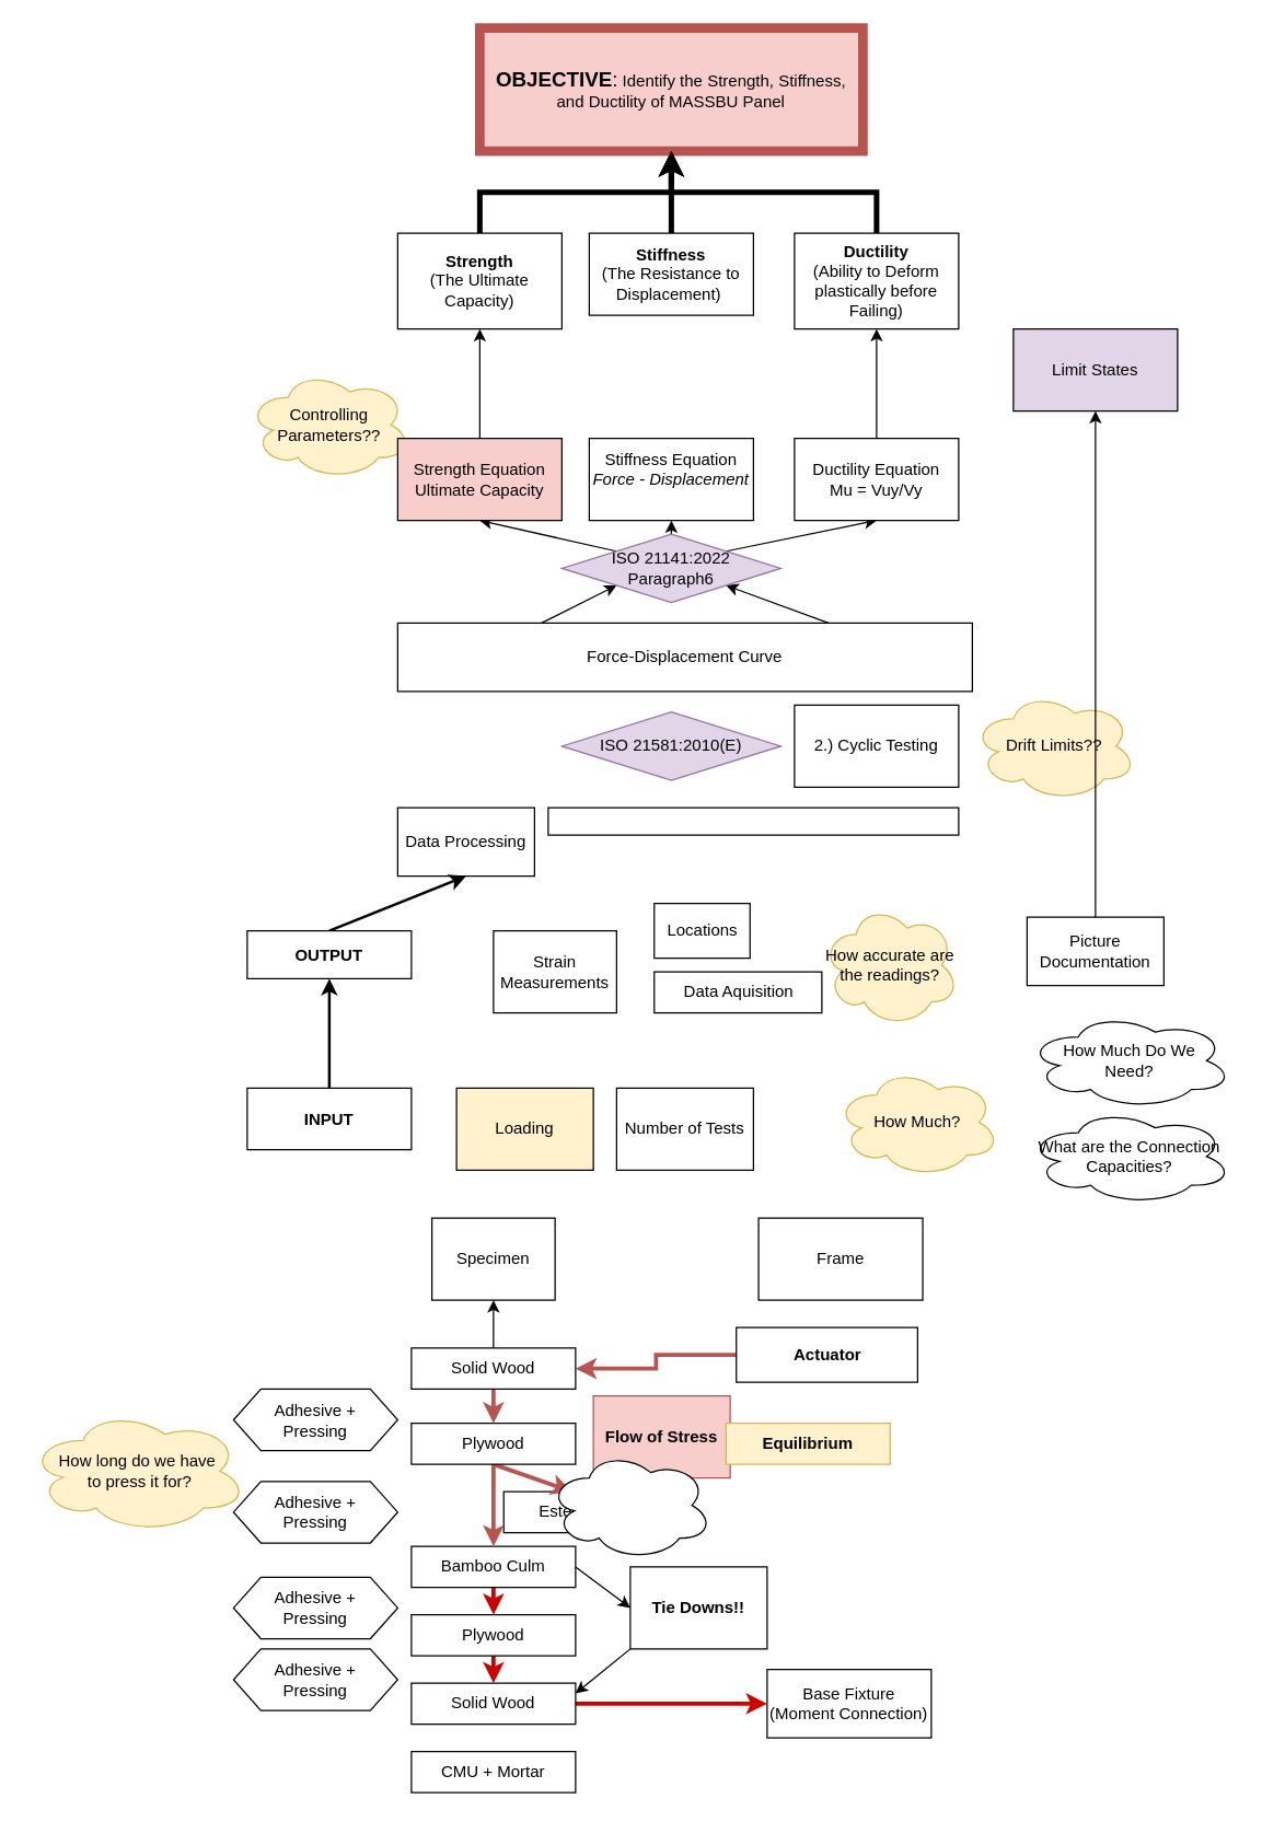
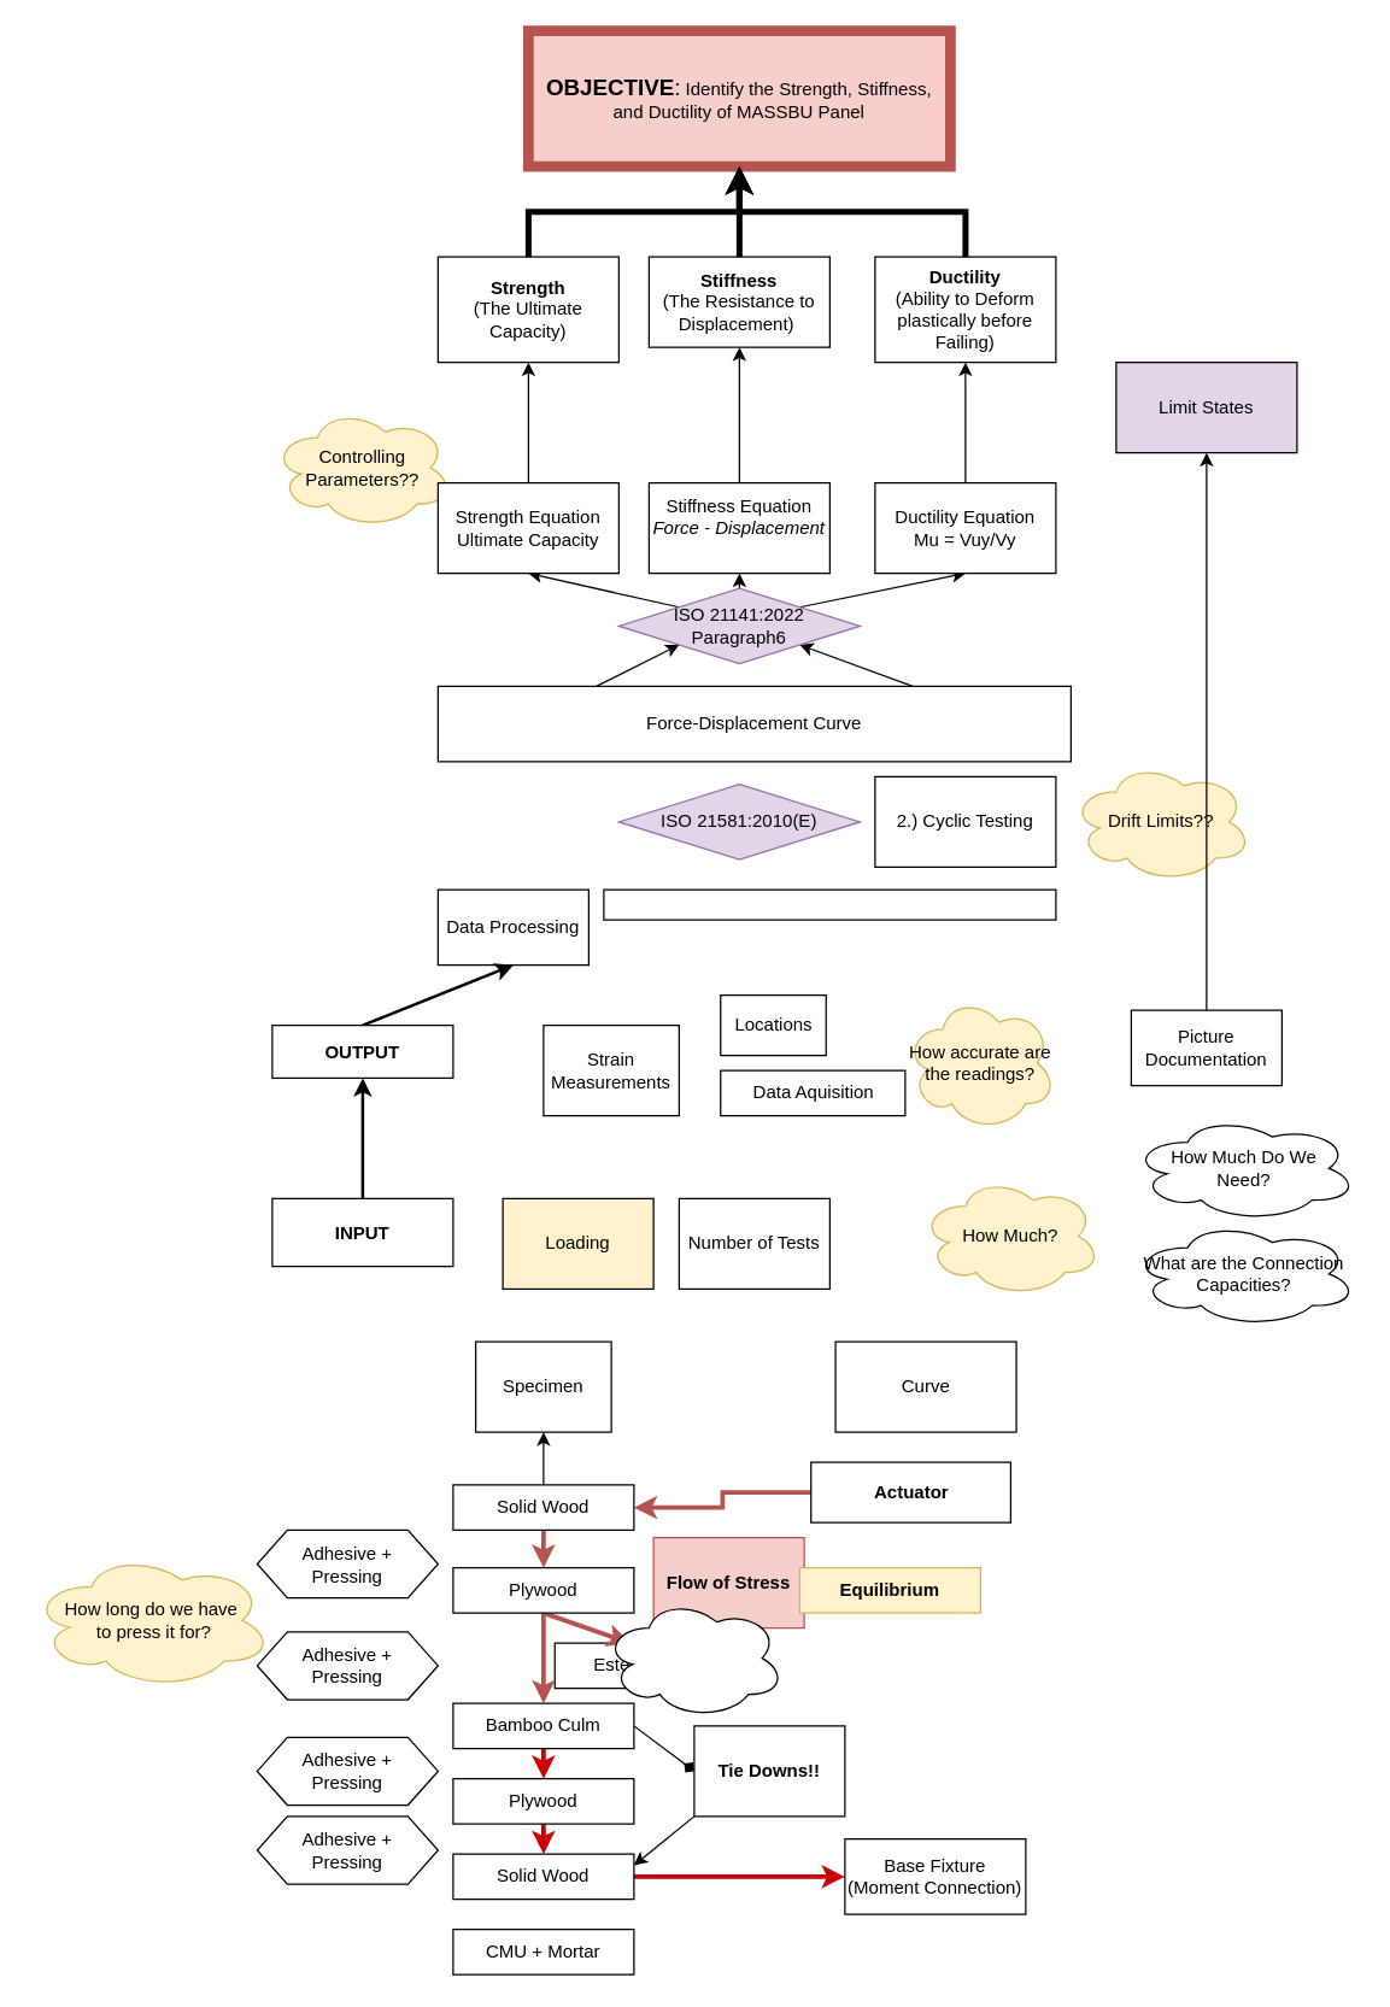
  <mxCell id="0" />
  <mxCell id="1" parent="0" />
  <mxCell id="2" value="&lt;font style=&quot;font-size: 15px;&quot;&gt;&lt;b style=&quot;&quot;&gt;OBJECTIVE&lt;/b&gt;:&lt;/font&gt; Identify the Strength, Stiffness, and Ductility of MASSBU Panel" style="rounded=0;whiteSpace=wrap;html=1;fillColor=#f8cecc;strokeColor=#b85450;strokeWidth=7;" vertex="1" parent="1"><mxGeometry x="350" y="20" width="280" height="90" as="geometry" /></mxCell>
  <mxCell id="3" style="edgeStyle=orthogonalEdgeStyle;rounded=0;orthogonalLoop=1;jettySize=auto;html=1;exitX=0.5;exitY=0;exitDx=0;exitDy=0;strokeWidth=4;entryX=0.5;entryY=1;entryDx=0;entryDy=0;" edge="1" parent="1" source="4" target="2"><mxGeometry relative="1" as="geometry"><mxPoint x="480" y="110" as="targetPoint" /></mxGeometry></mxCell>
  <mxCell id="4" value="&lt;b&gt;Strength&lt;/b&gt;&lt;div&gt;(The Ultimate Capacity)&lt;/div&gt;" style="rounded=0;whiteSpace=wrap;html=1;" vertex="1" parent="1"><mxGeometry x="290" y="170" width="120" height="70" as="geometry" /></mxCell>
  <mxCell id="5" style="edgeStyle=orthogonalEdgeStyle;rounded=0;orthogonalLoop=1;jettySize=auto;html=1;exitX=0.5;exitY=0;exitDx=0;exitDy=0;entryX=0.5;entryY=1;entryDx=0;entryDy=0;strokeWidth=4;" edge="1" parent="1" source="6" target="2"><mxGeometry relative="1" as="geometry"><mxPoint x="460" y="120" as="targetPoint" /></mxGeometry></mxCell>
  <mxCell id="6" value="&lt;b&gt;Stiffness&lt;/b&gt;&lt;div&gt;(The Resistance to Displacement)&amp;nbsp;&lt;/div&gt;" style="rounded=0;whiteSpace=wrap;html=1;" vertex="1" parent="1"><mxGeometry x="430" y="170" width="120" height="60" as="geometry" /></mxCell>
  <mxCell id="7" style="edgeStyle=orthogonalEdgeStyle;rounded=0;orthogonalLoop=1;jettySize=auto;html=1;exitX=0.5;exitY=0;exitDx=0;exitDy=0;entryX=0.5;entryY=1;entryDx=0;entryDy=0;strokeWidth=4;" edge="1" parent="1" source="8" target="2"><mxGeometry relative="1" as="geometry"><mxPoint x="460" y="120" as="targetPoint" /></mxGeometry></mxCell>
  <mxCell id="8" value="&lt;b&gt;Ductility&lt;/b&gt;&lt;div&gt;(Ability to Deform plastically before Failing)&lt;/div&gt;" style="rounded=0;whiteSpace=wrap;html=1;" vertex="1" parent="1"><mxGeometry x="580" y="170" width="120" height="70" as="geometry" /></mxCell>
  <mxCell id="9" value="Controlling Parameters??" style="ellipse;shape=cloud;whiteSpace=wrap;html=1;fillColor=#fff2cc;strokeColor=#d6b656;" vertex="1" parent="1"><mxGeometry y="270" width="120" height="80" as="geometry" x="180" /></mxCell>
  <mxCell id="10" value="Limit States" style="rounded=0;whiteSpace=wrap;html=1;fillColor=#e1d5e7;" vertex="1" parent="1"><mxGeometry x="740" y="240" width="120" height="60" as="geometry" /></mxCell>
  <mxCell id="11" style="rounded=0;orthogonalLoop=1;jettySize=auto;html=1;exitX=0.25;exitY=0;exitDx=0;exitDy=0;entryX=0;entryY=1;entryDx=0;entryDy=0;" edge="1" parent="1" source="13" target="20"><mxGeometry relative="1" as="geometry" /></mxCell>
  <mxCell id="12" style="rounded=0;orthogonalLoop=1;jettySize=auto;html=1;exitX=0.75;exitY=0;exitDx=0;exitDy=0;entryX=1;entryY=1;entryDx=0;entryDy=0;" edge="1" parent="1" source="13" target="20"><mxGeometry relative="1" as="geometry" /></mxCell>
  <mxCell id="13" value="Force-Displacement Curve" style="rounded=0;whiteSpace=wrap;html=1;" vertex="1" parent="1"><mxGeometry x="290" y="455" width="420" height="50" as="geometry" /></mxCell>
  <mxCell id="14" value="2.) Cyclic Testing" style="rounded=0;whiteSpace=wrap;html=1;" vertex="1" parent="1"><mxGeometry x="580" y="515" width="120" height="60" as="geometry" /></mxCell>
  <mxCell id="15" value="Drift Limits??" style="ellipse;shape=cloud;whiteSpace=wrap;html=1;fillColor=#fff2cc;strokeColor=#d6b656;" vertex="1" parent="1"><mxGeometry x="710" y="505" width="120" height="80" as="geometry" /></mxCell>
  <mxCell id="16" value="ISO 21581:2010(E)" style="rhombus;whiteSpace=wrap;html=1;fillColor=#e1d5e7;strokeColor=#9673a6;" vertex="1" parent="1"><mxGeometry x="410" y="520" width="160" height="50" as="geometry" /></mxCell>
  <mxCell id="17" style="rounded=0;orthogonalLoop=1;jettySize=auto;html=1;exitX=0;exitY=0;exitDx=0;exitDy=0;entryX=0.5;entryY=1;entryDx=0;entryDy=0;" edge="1" parent="1" source="20" target="22"><mxGeometry relative="1" as="geometry"><mxPoint x="450" y="392.5" as="sourcePoint" /></mxGeometry></mxCell>
  <mxCell id="18" style="rounded=0;orthogonalLoop=1;jettySize=auto;html=1;exitX=1;exitY=0;exitDx=0;exitDy=0;entryX=0.5;entryY=1;entryDx=0;entryDy=0;" edge="1" parent="1" source="20" target="26"><mxGeometry relative="1" as="geometry"><mxPoint x="530" y="392.5" as="sourcePoint" /></mxGeometry></mxCell>
  <mxCell id="19" style="edgeStyle=orthogonalEdgeStyle;rounded=0;orthogonalLoop=1;jettySize=auto;html=1;exitX=0.5;exitY=0;exitDx=0;exitDy=0;entryX=0.5;entryY=1;entryDx=0;entryDy=0;" edge="1" parent="1" source="20" target="24"><mxGeometry relative="1" as="geometry" /></mxCell>
  <mxCell id="20" value="ISO 21141:2022&lt;div&gt;Paragraph6&lt;/div&gt;" style="rhombus;whiteSpace=wrap;html=1;fillColor=#e1d5e7;strokeColor=#9673a6;" vertex="1" parent="1"><mxGeometry x="410" y="390" width="160" height="50" as="geometry" /></mxCell>
  <mxCell id="21" style="edgeStyle=orthogonalEdgeStyle;rounded=0;orthogonalLoop=1;jettySize=auto;html=1;exitX=0.5;exitY=0;exitDx=0;exitDy=0;entryX=0.5;entryY=1;entryDx=0;entryDy=0;" edge="1" parent="1" source="22" target="4"><mxGeometry relative="1" as="geometry" /></mxCell>
- <mxCell id="22" value="Strength Equation&lt;div&gt;Ultimate Capacity&lt;/div&gt;" style="rounded=0;whiteSpace=wrap;html=1;fillColor=#f8cecc;" vertex="1" parent="1"><mxGeometry x="290" y="320" width="120" height="60" as="geometry" /></mxCell>
+ <mxCell id="22" value="Strength Equation&lt;div&gt;Ultimate Capacity&lt;/div&gt;" style="rounded=0;whiteSpace=wrap;html=1;" vertex="1" parent="1"><mxGeometry x="290" y="320" width="120" height="60" as="geometry" /></mxCell>
+ <mxCell id="23" style="edgeStyle=orthogonalEdgeStyle;rounded=0;orthogonalLoop=1;jettySize=auto;html=1;exitX=0.5;exitY=0;exitDx=0;exitDy=0;entryX=0.5;entryY=1;entryDx=0;entryDy=0;" edge="1" parent="1" source="24" target="6"><mxGeometry relative="1" as="geometry" /></mxCell>
  <mxCell id="24" value="Stiffness Equation&lt;div&gt;&lt;i&gt;Force - Displacement&lt;br&gt;&lt;/i&gt;&lt;div&gt;&lt;br&gt;&lt;/div&gt;&lt;/div&gt;" style="rounded=0;whiteSpace=wrap;html=1;" vertex="1" parent="1"><mxGeometry x="430" y="320" width="120" height="60" as="geometry" /></mxCell>
  <mxCell id="25" style="edgeStyle=orthogonalEdgeStyle;rounded=0;orthogonalLoop=1;jettySize=auto;html=1;exitX=0.5;exitY=0;exitDx=0;exitDy=0;entryX=0.5;entryY=1;entryDx=0;entryDy=0;" edge="1" parent="1" source="26" target="8"><mxGeometry relative="1" as="geometry" /></mxCell>
  <mxCell id="26" value="Ductility Equation&lt;div&gt;Mu = Vuy/Vy&lt;/div&gt;" style="rounded=0;whiteSpace=wrap;html=1;" vertex="1" parent="1"><mxGeometry x="580" y="320" width="120" height="60" as="geometry" /></mxCell>
  <mxCell id="27" value="Specimen" style="rounded=0;whiteSpace=wrap;html=1;" vertex="1" parent="1"><mxGeometry x="315" y="890" width="90" height="60" as="geometry" /></mxCell>
  <mxCell id="28" value="Strain Measurements" style="rounded=0;whiteSpace=wrap;html=1;" vertex="1" parent="1"><mxGeometry x="360" y="680" width="90" height="60" as="geometry" /></mxCell>
  <mxCell id="29" value="Locations" style="whiteSpace=wrap;html=1;" vertex="1" parent="1"><mxGeometry x="477.5" y="660" width="70" height="40" as="geometry" /></mxCell>
  <mxCell id="30" value="Data Aquisition" style="whiteSpace=wrap;html=1;" vertex="1" parent="1"><mxGeometry x="477.5" y="710" width="122.5" height="30" as="geometry" /></mxCell>
  <mxCell id="31" value="Data Processing" style="whiteSpace=wrap;html=1;" vertex="1" parent="1"><mxGeometry x="290" y="590" width="100" height="50" as="geometry" /></mxCell>
  <mxCell id="32" value="" style="whiteSpace=wrap;html=1;" vertex="1" parent="1"><mxGeometry x="400" y="590" width="300" height="20" as="geometry" /></mxCell>
  <mxCell id="33" value="Picture Documentation" style="whiteSpace=wrap;html=1;" vertex="1" parent="1"><mxGeometry x="750" y="670" width="100" height="50" as="geometry" /></mxCell>
  <mxCell id="34" style="edgeStyle=orthogonalEdgeStyle;rounded=0;orthogonalLoop=1;jettySize=auto;html=1;exitX=0.5;exitY=0;exitDx=0;exitDy=0;entryX=0.5;entryY=1;entryDx=0;entryDy=0;" edge="1" parent="1" source="33" target="10"><mxGeometry relative="1" as="geometry" /></mxCell>
  <mxCell id="35" value="Loading" style="rounded=0;whiteSpace=wrap;html=1;fillColor=#fff2cc;" vertex="1" parent="1"><mxGeometry x="333" y="795" width="100" height="60" as="geometry" /></mxCell>
- <mxCell id="36" value="Frame" style="whiteSpace=wrap;html=1;" vertex="1" parent="1"><mxGeometry x="553.75" y="890" width="120" height="60" as="geometry" /></mxCell>
+ <mxCell id="36" value="Curve" style="whiteSpace=wrap;html=1;" vertex="1" parent="1"><mxGeometry x="553.75" y="890" width="120" height="60" as="geometry" /></mxCell>
  <mxCell id="37" style="edgeStyle=orthogonalEdgeStyle;rounded=0;orthogonalLoop=1;jettySize=auto;html=1;exitX=0;exitY=0.5;exitDx=0;exitDy=0;entryX=1;entryY=0.5;entryDx=0;entryDy=0;fillColor=#f8cecc;strokeColor=#b85450;strokeWidth=3;" edge="1" parent="1" source="38" target="60"><mxGeometry relative="1" as="geometry" /></mxCell>
  <mxCell id="38" value="Actuator" style="whiteSpace=wrap;html=1;fontStyle=1" vertex="1" parent="1"><mxGeometry x="537.5" y="970" width="132.5" height="40" as="geometry" /></mxCell>
  <mxCell id="39" style="rounded=0;orthogonalLoop=1;jettySize=auto;html=1;exitX=0.5;exitY=0;exitDx=0;exitDy=0;entryX=0.5;entryY=1;entryDx=0;entryDy=0;strokeWidth=2;" edge="1" parent="1" source="40" target="42"><mxGeometry relative="1" as="geometry" /></mxCell>
  <mxCell id="40" value="&lt;b&gt;INPUT&lt;/b&gt;" style="whiteSpace=wrap;html=1;" vertex="1" parent="1"><mxGeometry x="180" y="795" width="120" height="45" as="geometry" /></mxCell>
  <mxCell id="41" style="rounded=0;orthogonalLoop=1;jettySize=auto;html=1;exitX=0.5;exitY=0;exitDx=0;exitDy=0;entryX=0.5;entryY=1;entryDx=0;entryDy=0;strokeWidth=2;" edge="1" parent="1" source="42" target="31"><mxGeometry relative="1" as="geometry" /></mxCell>
  <mxCell id="42" value="&lt;b&gt;OUTPUT&lt;/b&gt;" style="whiteSpace=wrap;html=1;" vertex="1" parent="1"><mxGeometry x="180" y="680" width="120" height="35" as="geometry" /></mxCell>
  <mxCell id="43" value="How Much?" style="ellipse;shape=cloud;whiteSpace=wrap;html=1;fillColor=#fff2cc;strokeColor=#d6b656;" vertex="1" parent="1"><mxGeometry x="610" y="780" width="120" height="80" as="geometry" /></mxCell>
  <mxCell id="44" style="edgeStyle=orthogonalEdgeStyle;rounded=0;orthogonalLoop=1;jettySize=auto;html=1;exitX=1;exitY=0.5;exitDx=0;exitDy=0;entryX=0;entryY=0.5;entryDx=0;entryDy=0;strokeColor=#CC0000;strokeWidth=3;" edge="1" parent="1" source="45" target="55"><mxGeometry relative="1" as="geometry" /></mxCell>
  <mxCell id="45" value="Solid Wood" style="whiteSpace=wrap;html=1;" vertex="1" parent="1"><mxGeometry x="300" y="1230" width="120" height="30" as="geometry" /></mxCell>
  <mxCell id="46" style="edgeStyle=orthogonalEdgeStyle;rounded=0;orthogonalLoop=1;jettySize=auto;html=1;exitX=0.5;exitY=1;exitDx=0;exitDy=0;entryX=0.5;entryY=0;entryDx=0;entryDy=0;strokeColor=#CC0000;strokeWidth=3;" edge="1" parent="1" source="48" target="50"><mxGeometry relative="1" as="geometry" /></mxCell>
- <mxCell id="47" style="rounded=0;orthogonalLoop=1;jettySize=auto;html=1;exitX=1;exitY=0.5;exitDx=0;exitDy=0;entryX=0;entryY=0.5;entryDx=0;entryDy=0;" edge="1" parent="1" source="48" target="67"><mxGeometry relative="1" as="geometry" /></mxCell>
+ <mxCell id="47" style="rounded=0;orthogonalLoop=1;jettySize=auto;html=1;exitX=1;exitY=0.5;exitDx=0;exitDy=0;entryX=0;entryY=0.5;entryDx=0;entryDy=0;endArrow=diamond;" edge="1" parent="1" source="48" target="67"><mxGeometry relative="1" as="geometry" /></mxCell>
  <mxCell id="48" value="Bamboo Culm" style="whiteSpace=wrap;html=1;" vertex="1" parent="1"><mxGeometry x="300" y="1130" width="120" height="30" as="geometry" /></mxCell>
  <mxCell id="49" style="edgeStyle=orthogonalEdgeStyle;rounded=0;orthogonalLoop=1;jettySize=auto;html=1;exitX=0.5;exitY=1;exitDx=0;exitDy=0;entryX=0.5;entryY=0;entryDx=0;entryDy=0;strokeColor=#CC0000;strokeWidth=3;" edge="1" parent="1" source="50" target="45"><mxGeometry relative="1" as="geometry" /></mxCell>
  <mxCell id="50" value="Plywood" style="whiteSpace=wrap;html=1;" vertex="1" parent="1"><mxGeometry x="300" y="1180" width="120" height="30" as="geometry" /></mxCell>
  <mxCell id="51" value="Esterillas" style="whiteSpace=wrap;html=1;" vertex="1" parent="1"><mxGeometry x="367.5" y="1090" width="100" height="30" as="geometry" /></mxCell>
  <mxCell id="52" style="rounded=0;orthogonalLoop=1;jettySize=auto;html=1;exitX=0.5;exitY=1;exitDx=0;exitDy=0;entryX=0.5;entryY=0;entryDx=0;entryDy=0;fillColor=#f8cecc;strokeColor=#b85450;strokeWidth=3;" edge="1" parent="1" source="54" target="51"><mxGeometry relative="1" as="geometry" /></mxCell>
  <mxCell id="53" style="edgeStyle=orthogonalEdgeStyle;rounded=0;orthogonalLoop=1;jettySize=auto;html=1;exitX=0.5;exitY=1;exitDx=0;exitDy=0;entryX=0.5;entryY=0;entryDx=0;entryDy=0;fillColor=#f8cecc;strokeColor=#b85450;strokeWidth=3;" edge="1" parent="1" source="54" target="48"><mxGeometry relative="1" as="geometry" /></mxCell>
  <mxCell id="54" value="Plywood" style="whiteSpace=wrap;html=1;" vertex="1" parent="1"><mxGeometry x="300" y="1040" width="120" height="30" as="geometry" /></mxCell>
  <mxCell id="55" value="Base Fixture&lt;div&gt;(Moment Connection)&lt;/div&gt;" style="whiteSpace=wrap;html=1;" vertex="1" parent="1"><mxGeometry x="560" y="1220" width="120" height="50" as="geometry" /></mxCell>
  <mxCell id="56" value="Flow of Stress" style="whiteSpace=wrap;html=1;fontStyle=1;fillColor=#f8cecc;strokeColor=#b85450;" vertex="1" parent="1"><mxGeometry x="433" y="1020" width="100" height="60" as="geometry" /></mxCell>
  <mxCell id="57" value="How accurate are the readings?" style="ellipse;shape=cloud;whiteSpace=wrap;html=1;fillColor=#fff2cc;strokeColor=#d6b656;" vertex="1" parent="1"><mxGeometry x="600" y="660" width="100" height="90" as="geometry" /></mxCell>
  <mxCell id="58" style="edgeStyle=orthogonalEdgeStyle;rounded=0;orthogonalLoop=1;jettySize=auto;html=1;exitX=0.5;exitY=1;exitDx=0;exitDy=0;entryX=0.5;entryY=0;entryDx=0;entryDy=0;fillColor=#f8cecc;strokeColor=#b85450;strokeWidth=3;" edge="1" parent="1" source="60" target="54"><mxGeometry relative="1" as="geometry" /></mxCell>
  <mxCell id="59" style="edgeStyle=orthogonalEdgeStyle;rounded=0;orthogonalLoop=1;jettySize=auto;html=1;exitX=0.5;exitY=0;exitDx=0;exitDy=0;entryX=0.5;entryY=1;entryDx=0;entryDy=0;" edge="1" parent="1" source="60" target="27"><mxGeometry relative="1" as="geometry" /></mxCell>
  <mxCell id="60" value="Solid Wood" style="whiteSpace=wrap;html=1;" vertex="1" parent="1"><mxGeometry x="300" y="985" width="120" height="30" as="geometry" /></mxCell>
  <mxCell id="61" value="&lt;b&gt;Equilibrium&lt;/b&gt;" style="whiteSpace=wrap;html=1;fillColor=#fff2cc;strokeColor=#d6b656;" vertex="1" parent="1"><mxGeometry x="530" y="1040" width="120" height="30" as="geometry" /></mxCell>
  <mxCell id="62" value="How Much Do We&lt;div&gt;Need?&lt;/div&gt;" style="ellipse;shape=cloud;whiteSpace=wrap;html=1;" vertex="1" parent="1"><mxGeometry x="750" y="740" width="150" height="70" as="geometry" /></mxCell>
  <mxCell id="63" value="What are the Connection Capacities?" style="ellipse;shape=cloud;whiteSpace=wrap;html=1;" vertex="1" parent="1"><mxGeometry x="750" y="810" width="150" height="70" as="geometry" /></mxCell>
  <mxCell id="64" value="Adhesive +&lt;div&gt;Pressing&lt;/div&gt;" style="shape=hexagon;perimeter=hexagonPerimeter2;whiteSpace=wrap;html=1;fixedSize=1;" vertex="1" parent="1"><mxGeometry x="170" y="1015" width="120" height="45" as="geometry" /></mxCell>
  <mxCell id="65" value="Number of Tests" style="rounded=0;whiteSpace=wrap;html=1;" vertex="1" parent="1"><mxGeometry x="450" y="795" width="100" height="60" as="geometry" /></mxCell>
  <mxCell id="66" style="rounded=0;orthogonalLoop=1;jettySize=auto;html=1;exitX=0;exitY=1;exitDx=0;exitDy=0;entryX=1;entryY=0.25;entryDx=0;entryDy=0;" edge="1" parent="1" source="67" target="45"><mxGeometry relative="1" as="geometry" /></mxCell>
  <mxCell id="67" value="Tie Downs!!" style="whiteSpace=wrap;html=1;fontStyle=1" vertex="1" parent="1"><mxGeometry x="460" y="1145" width="100" height="60" as="geometry" /></mxCell>
  <mxCell id="68" value="Adhesive +&lt;div&gt;Pressing&lt;/div&gt;" style="shape=hexagon;perimeter=hexagonPerimeter2;whiteSpace=wrap;html=1;fixedSize=1;" vertex="1" parent="1"><mxGeometry x="170" y="1082.5" width="120" height="45" as="geometry" /></mxCell>
  <mxCell id="69" value="Adhesive +&lt;div&gt;Pressing&lt;/div&gt;" style="shape=hexagon;perimeter=hexagonPerimeter2;whiteSpace=wrap;html=1;fixedSize=1;" vertex="1" parent="1"><mxGeometry x="170" y="1152.5" width="120" height="45" as="geometry" /></mxCell>
  <mxCell id="70" value="CMU + Mortar" style="whiteSpace=wrap;html=1;" vertex="1" parent="1"><mxGeometry x="300" y="1280" width="120" height="30" as="geometry" /></mxCell>
  <mxCell id="71" value="Adhesive +&lt;div&gt;Pressing&lt;/div&gt;" style="shape=hexagon;perimeter=hexagonPerimeter2;whiteSpace=wrap;html=1;fixedSize=1;" vertex="1" parent="1"><mxGeometry x="170" y="1205" width="120" height="45" as="geometry" /></mxCell>
  <mxCell id="72" value="" style="ellipse;shape=cloud;whiteSpace=wrap;html=1;" vertex="1" parent="1"><mxGeometry x="400" y="1060" width="120" height="80" as="geometry" /></mxCell>
  <mxCell id="73" value="How long do we have&lt;div&gt;&amp;nbsp;to press it for?&lt;/div&gt;" style="ellipse;shape=cloud;whiteSpace=wrap;html=1;fillColor=#fff2cc;strokeColor=#d6b656;" vertex="1" parent="1"><mxGeometry x="20" y="1030" width="160" height="90" as="geometry" /></mxCell>
